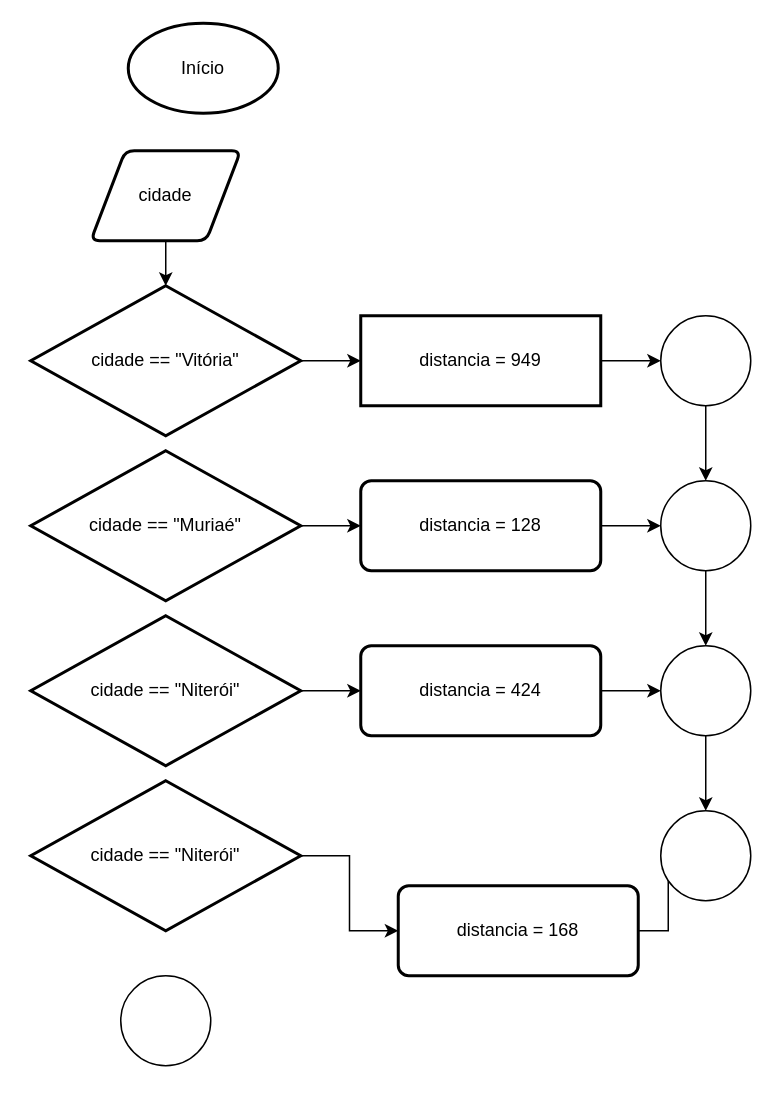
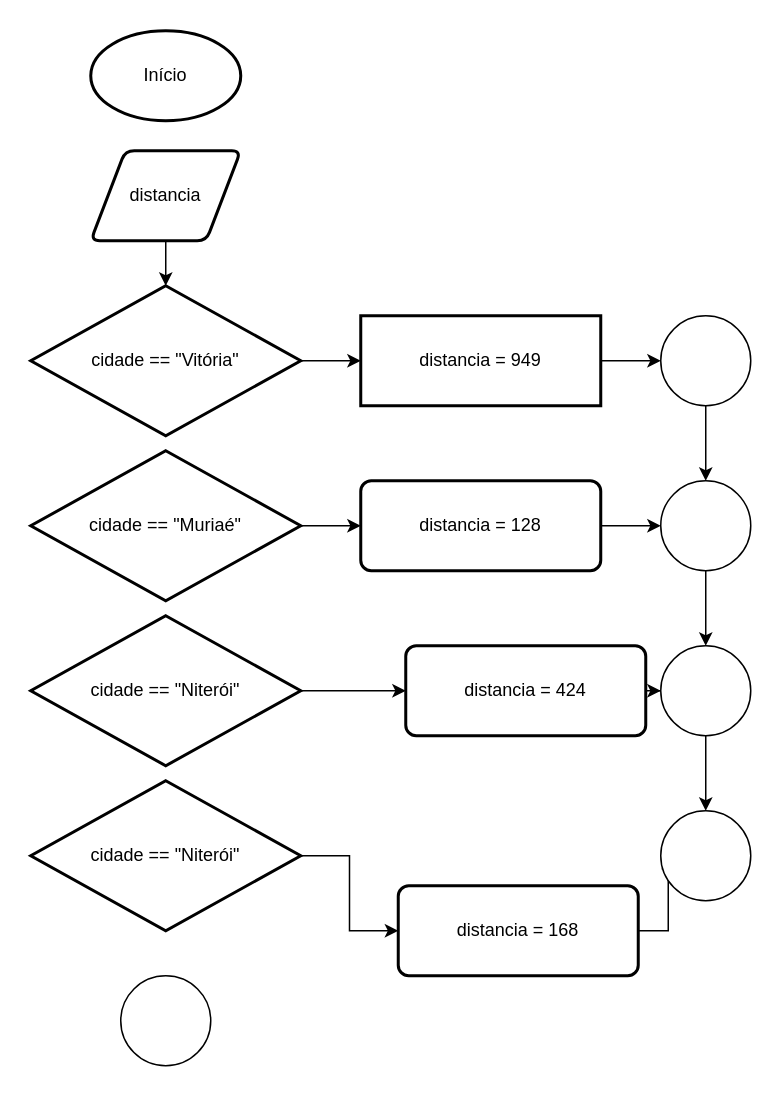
  <mxCell id="0" />
  <mxCell id="1" parent="0" />
  <mxCell id="2" value="" style="edgeStyle=orthogonalEdgeStyle;rounded=0;orthogonalLoop=1;jettySize=auto;html=1;" edge="1" parent="1"><mxGeometry relative="1" as="geometry"><mxPoint x="100" y="110" as="sourcePoint" /><mxPoint x="100" y="130" as="targetPoint" /></mxGeometry></mxCell>
  <mxCell id="3" value="" style="edgeStyle=orthogonalEdgeStyle;rounded=0;orthogonalLoop=1;jettySize=auto;html=1;" edge="1" parent="1" source="4" target="7"><mxGeometry relative="1" as="geometry" /></mxCell>
- <mxCell id="4" value="cidade" style="shape=parallelogram;html=1;strokeWidth=2;perimeter=parallelogramPerimeter;whiteSpace=wrap;rounded=1;arcSize=12;size=0.23;" vertex="1" parent="1"><mxGeometry x="60" y="100" width="100" height="60" as="geometry" /></mxCell>
- <mxCell id="5" value="Início" style="strokeWidth=2;html=1;shape=mxgraph.flowchart.start_1;whiteSpace=wrap;" vertex="1" parent="1"><mxGeometry x="85" y="15" width="100" height="60" as="geometry" /></mxCell>
+ <mxCell id="4" value="distancia" style="shape=parallelogram;html=1;strokeWidth=2;perimeter=parallelogramPerimeter;whiteSpace=wrap;rounded=1;arcSize=12;size=0.23;" vertex="1" parent="1"><mxGeometry x="60" y="100" width="100" height="60" as="geometry" /></mxCell>
+ <mxCell id="5" value="Início" style="strokeWidth=2;html=1;shape=mxgraph.flowchart.start_1;whiteSpace=wrap;" vertex="1" parent="1"><mxGeometry x="60" y="20" width="100" height="60" as="geometry" /></mxCell>
  <mxCell id="6" value="" style="edgeStyle=orthogonalEdgeStyle;rounded=0;orthogonalLoop=1;jettySize=auto;html=1;" edge="1" parent="1" source="7" target="15"><mxGeometry relative="1" as="geometry" /></mxCell>
  <mxCell id="7" value="cidade == &quot;Vitória&quot;" style="strokeWidth=2;html=1;shape=mxgraph.flowchart.decision;whiteSpace=wrap;" vertex="1" parent="1"><mxGeometry x="20" y="190" width="180" height="100" as="geometry" /></mxCell>
  <mxCell id="8" value="" style="edgeStyle=orthogonalEdgeStyle;rounded=0;orthogonalLoop=1;jettySize=auto;html=1;" edge="1" parent="1" source="9" target="17"><mxGeometry relative="1" as="geometry" /></mxCell>
  <mxCell id="9" value="cidade == &quot;Muriaé&quot;" style="strokeWidth=2;html=1;shape=mxgraph.flowchart.decision;whiteSpace=wrap;" vertex="1" parent="1"><mxGeometry x="20" y="300" width="180" height="100" as="geometry" /></mxCell>
  <mxCell id="10" value="" style="edgeStyle=orthogonalEdgeStyle;rounded=0;orthogonalLoop=1;jettySize=auto;html=1;" edge="1" parent="1" source="11" target="19"><mxGeometry relative="1" as="geometry" /></mxCell>
  <mxCell id="11" value="cidade == &quot;Niterói&quot;" style="strokeWidth=2;html=1;shape=mxgraph.flowchart.decision;whiteSpace=wrap;" vertex="1" parent="1"><mxGeometry x="20" y="410" width="180" height="100" as="geometry" /></mxCell>
  <mxCell id="12" value="" style="edgeStyle=orthogonalEdgeStyle;rounded=0;orthogonalLoop=1;jettySize=auto;html=1;" edge="1" parent="1" source="13" target="21"><mxGeometry relative="1" as="geometry" /></mxCell>
  <mxCell id="13" value="cidade == &quot;Niterói&quot;" style="strokeWidth=2;html=1;shape=mxgraph.flowchart.decision;whiteSpace=wrap;" vertex="1" parent="1"><mxGeometry x="20" y="520" width="180" height="100" as="geometry" /></mxCell>
  <mxCell id="14" value="" style="edgeStyle=orthogonalEdgeStyle;rounded=0;orthogonalLoop=1;jettySize=auto;html=1;" edge="1" parent="1" source="15" target="23"><mxGeometry relative="1" as="geometry" /></mxCell>
  <mxCell id="15" value="distancia = 949" style="whiteSpace=wrap;html=1;absoluteArcSize=1;arcSize=14;strokeWidth=2;rounded=0;" vertex="1" parent="1"><mxGeometry x="240" y="210" width="160" height="60" as="geometry" /></mxCell>
  <mxCell id="16" value="" style="edgeStyle=orthogonalEdgeStyle;rounded=0;orthogonalLoop=1;jettySize=auto;html=1;" edge="1" parent="1" source="17" target="25"><mxGeometry relative="1" as="geometry" /></mxCell>
  <mxCell id="17" value="distancia = 128" style="rounded=1;whiteSpace=wrap;html=1;absoluteArcSize=1;arcSize=14;strokeWidth=2;" vertex="1" parent="1"><mxGeometry x="240" y="320" width="160" height="60" as="geometry" /></mxCell>
  <mxCell id="18" value="" style="edgeStyle=orthogonalEdgeStyle;rounded=0;orthogonalLoop=1;jettySize=auto;html=1;" edge="1" parent="1" source="19" target="27"><mxGeometry relative="1" as="geometry" /></mxCell>
- <mxCell id="19" value="distancia = 424" style="rounded=1;whiteSpace=wrap;html=1;absoluteArcSize=1;arcSize=14;strokeWidth=2;" vertex="1" parent="1"><mxGeometry x="240" y="430" width="160" height="60" as="geometry" /></mxCell>
+ <mxCell id="19" value="distancia = 424" style="rounded=1;whiteSpace=wrap;html=1;absoluteArcSize=1;arcSize=14;strokeWidth=2;" vertex="1" parent="1"><mxGeometry x="270" y="430" width="160" height="60" as="geometry" /></mxCell>
  <mxCell id="20" value="" style="edgeStyle=orthogonalEdgeStyle;rounded=0;orthogonalLoop=1;jettySize=auto;html=1;" edge="1" parent="1" source="21" target="28"><mxGeometry relative="1" as="geometry" /></mxCell>
  <mxCell id="21" value="distancia = 168" style="rounded=1;whiteSpace=wrap;html=1;absoluteArcSize=1;arcSize=14;strokeWidth=2;" vertex="1" parent="1"><mxGeometry x="265" y="590" width="160" height="60" as="geometry" /></mxCell>
  <mxCell id="22" value="" style="edgeStyle=orthogonalEdgeStyle;rounded=0;orthogonalLoop=1;jettySize=auto;html=1;" edge="1" parent="1" source="23" target="25"><mxGeometry relative="1" as="geometry" /></mxCell>
  <mxCell id="23" value="" style="verticalLabelPosition=bottom;verticalAlign=top;html=1;shape=mxgraph.flowchart.on-page_reference;" vertex="1" parent="1"><mxGeometry x="440" y="210" width="60" height="60" as="geometry" /></mxCell>
  <mxCell id="24" value="" style="edgeStyle=orthogonalEdgeStyle;rounded=0;orthogonalLoop=1;jettySize=auto;html=1;" edge="1" parent="1" source="25" target="27"><mxGeometry relative="1" as="geometry" /></mxCell>
  <mxCell id="25" value="" style="verticalLabelPosition=bottom;verticalAlign=top;html=1;shape=mxgraph.flowchart.on-page_reference;" vertex="1" parent="1"><mxGeometry x="440" y="320" width="60" height="60" as="geometry" /></mxCell>
  <mxCell id="26" value="" style="edgeStyle=orthogonalEdgeStyle;rounded=0;orthogonalLoop=1;jettySize=auto;html=1;" edge="1" parent="1" source="27" target="28"><mxGeometry relative="1" as="geometry" /></mxCell>
  <mxCell id="27" value="" style="verticalLabelPosition=bottom;verticalAlign=top;html=1;shape=mxgraph.flowchart.on-page_reference;" vertex="1" parent="1"><mxGeometry x="440" y="430" width="60" height="60" as="geometry" /></mxCell>
  <mxCell id="28" value="" style="verticalLabelPosition=bottom;verticalAlign=top;html=1;shape=mxgraph.flowchart.on-page_reference;" vertex="1" parent="1"><mxGeometry x="440" y="540" width="60" height="60" as="geometry" /></mxCell>
  <mxCell id="29" value="" style="verticalLabelPosition=bottom;verticalAlign=top;html=1;shape=mxgraph.flowchart.on-page_reference;" vertex="1" parent="1"><mxGeometry x="80" y="650" width="60" height="60" as="geometry" /></mxCell>
